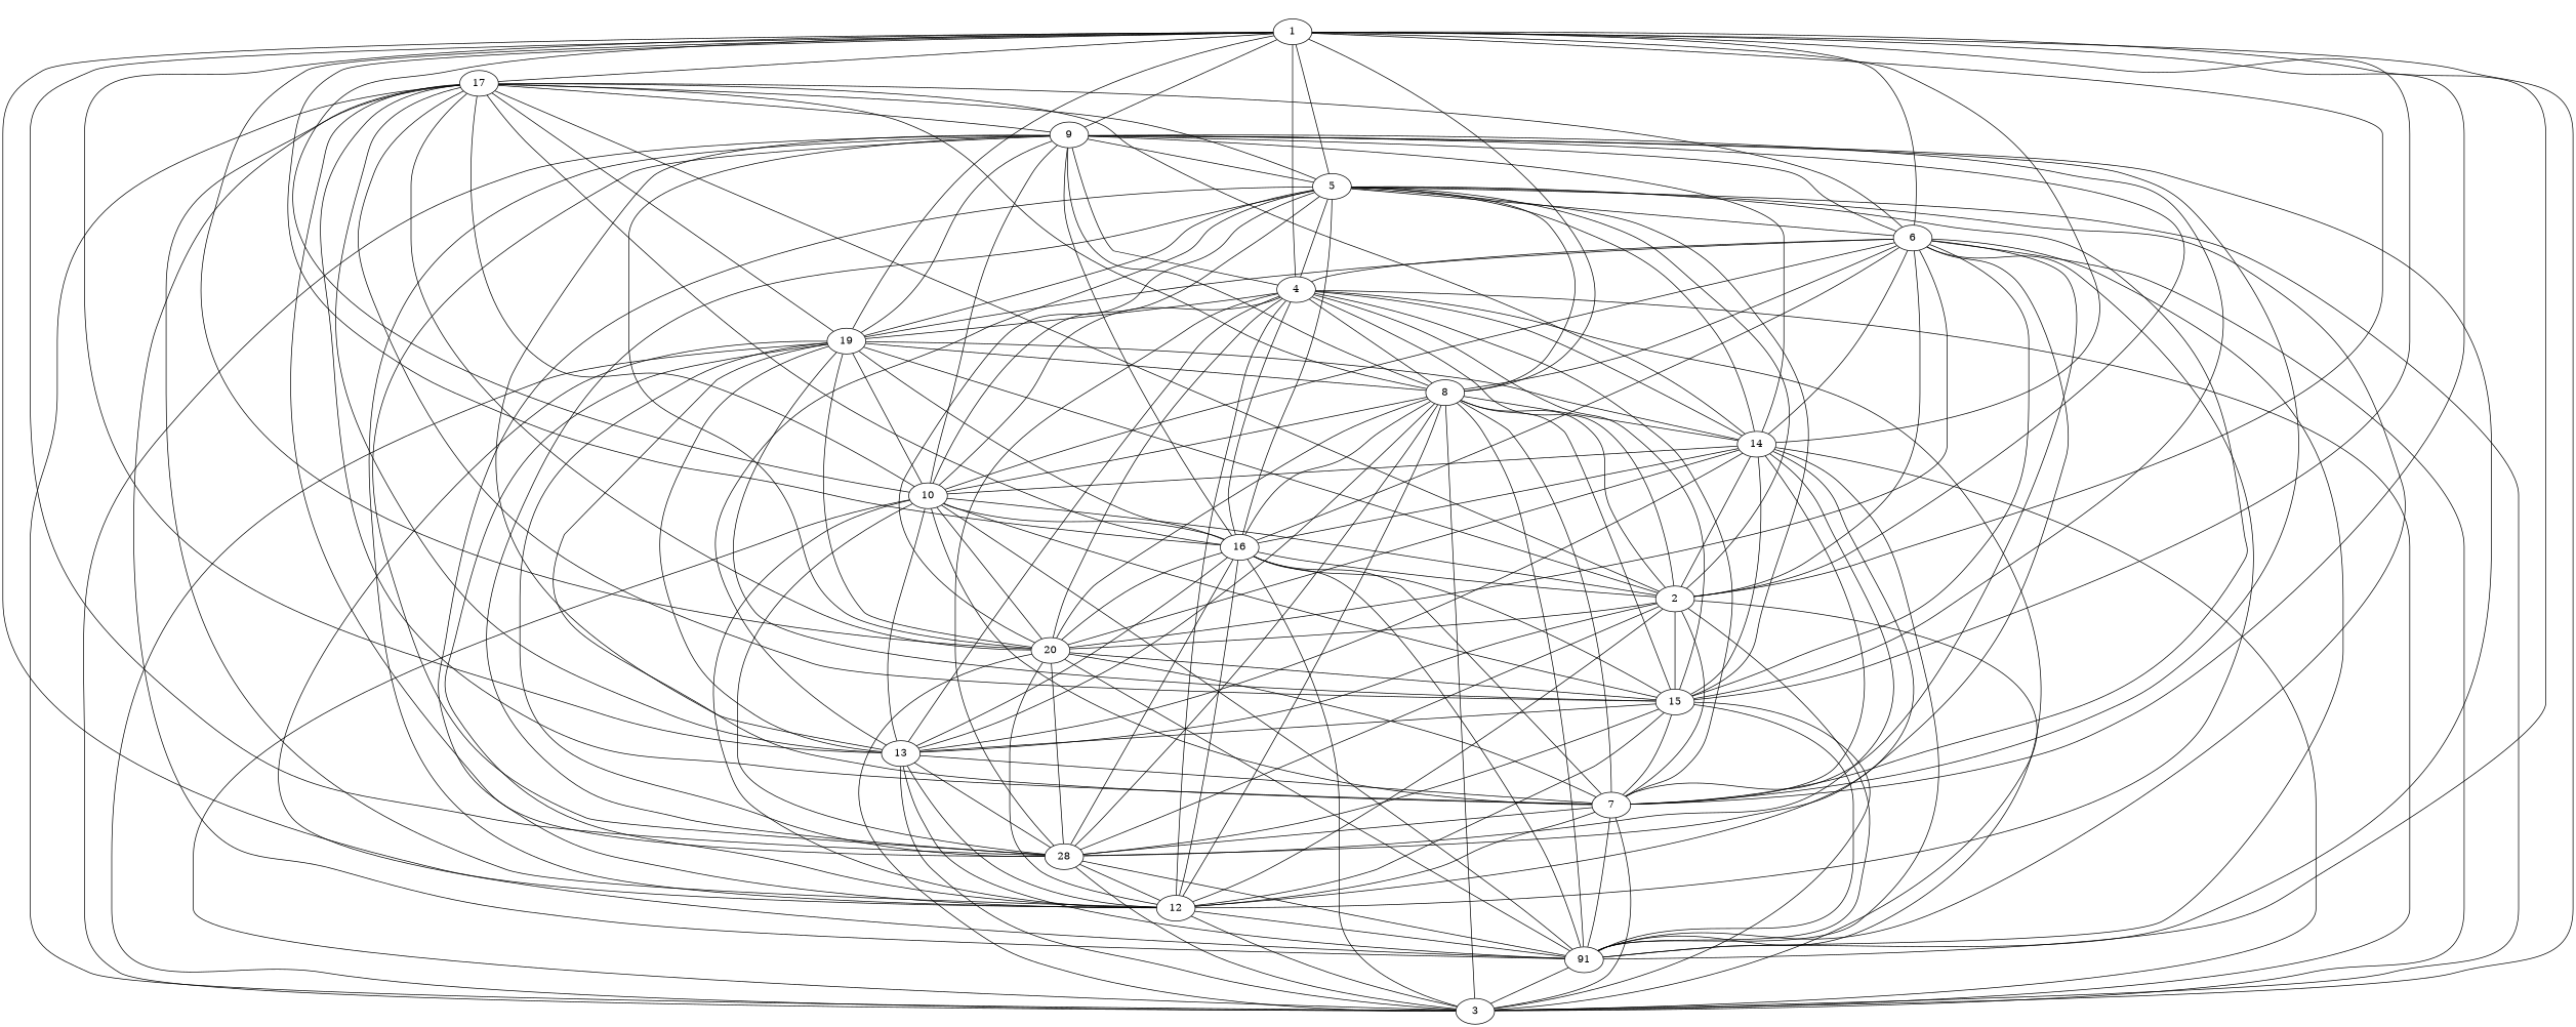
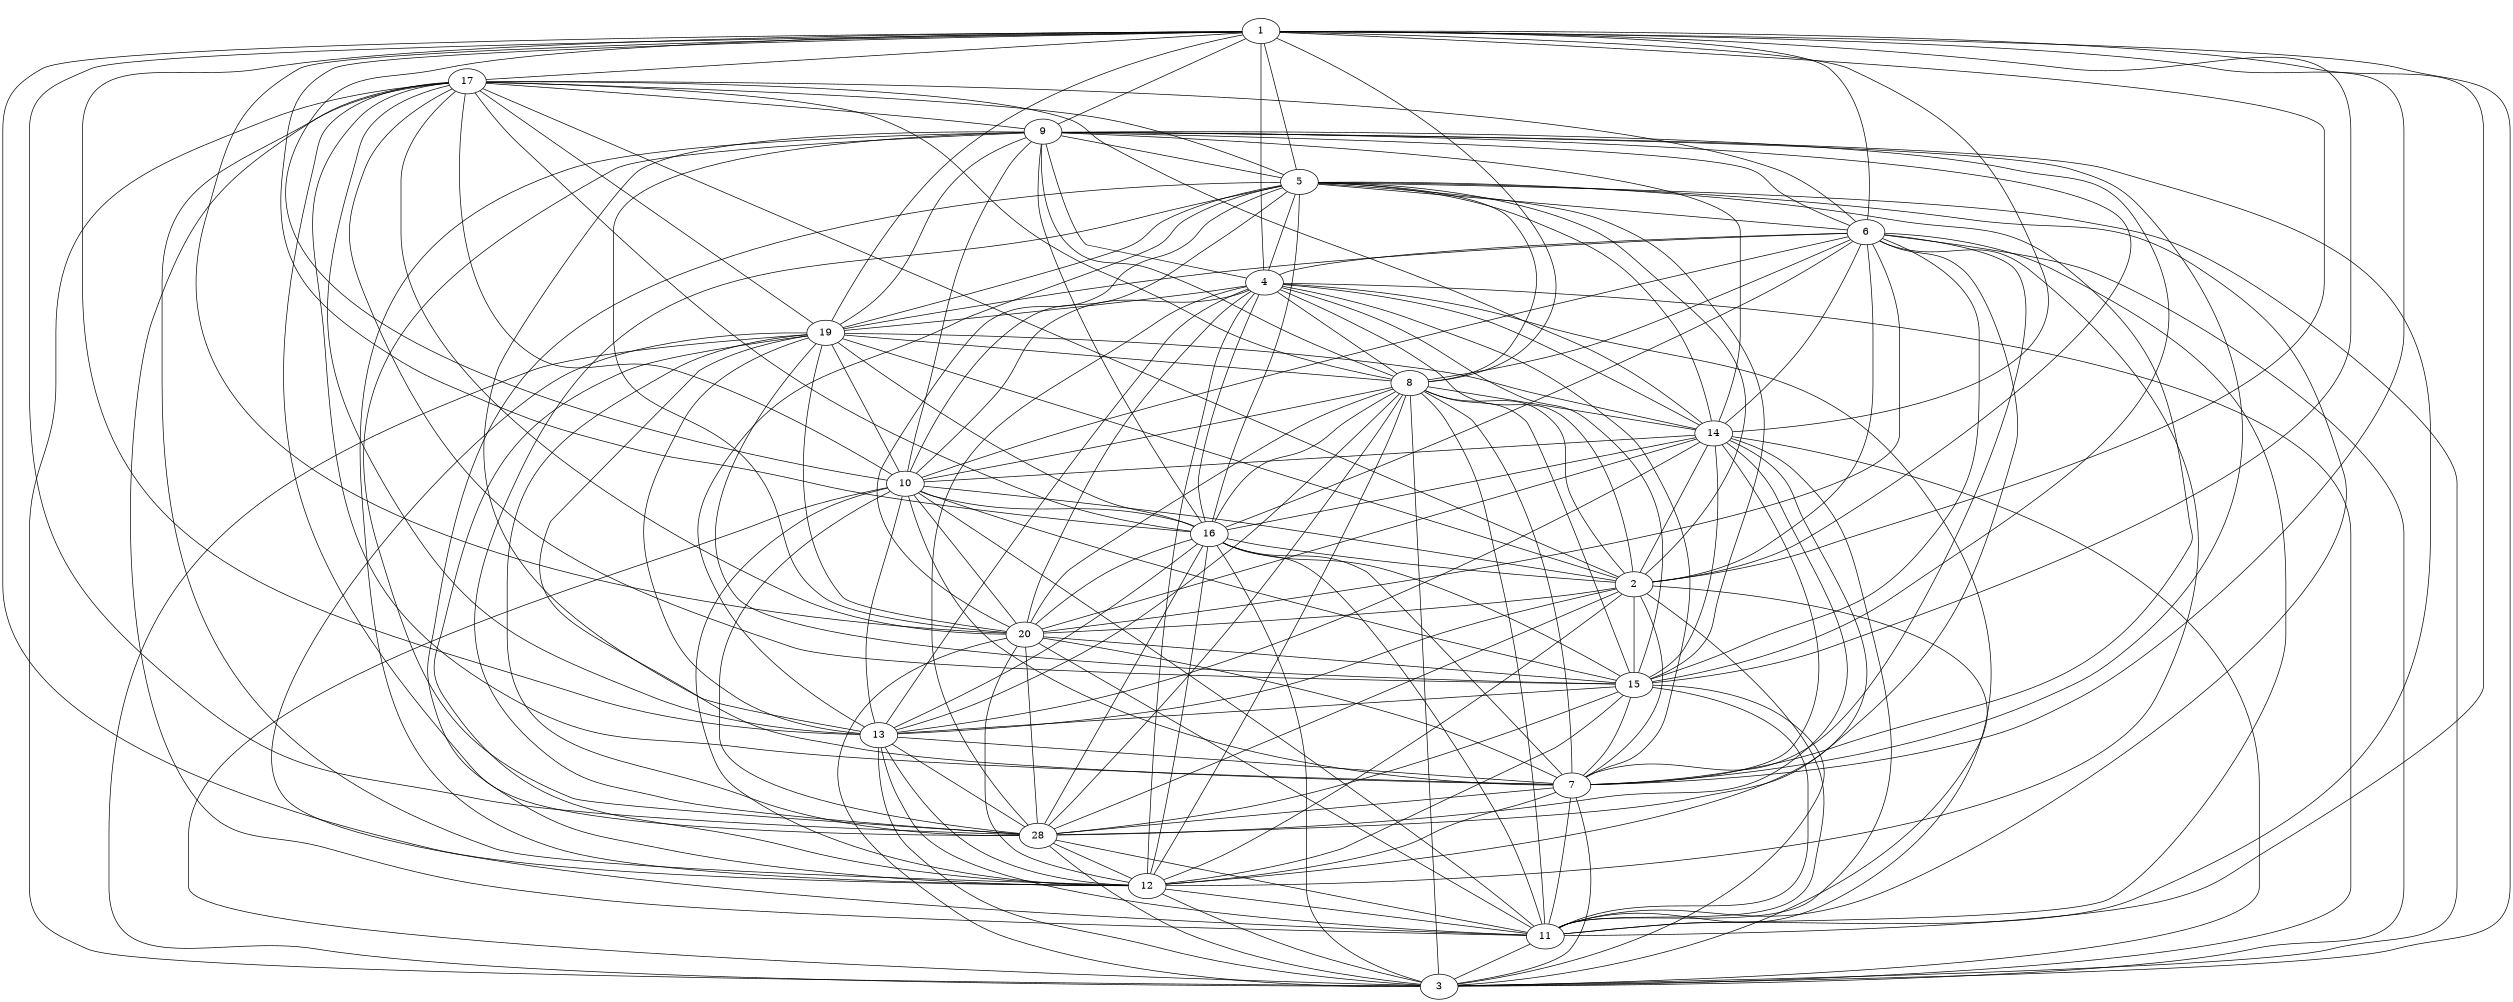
  graph {
    1
    17
    9
    5
    6
    12
    n7 [label=28]
    3
-   11 [label=91]
+   11
    7
    15
    2
    13
    16
    20
    14
    19
    8
    10
    4
    1 -- 17
    1 -- 9
    1 -- 5
    1 -- 6
    1 -- 12
    1 -- n7
    17 -- 9
    17 -- 5
    17 -- 12
    17 -- n7
    17 -- 3
    17 -- 11
    17 -- 7
    17 -- 15
    17 -- 2
    17 -- 13
    9 -- 5
    9 -- 6
    9 -- n7
    9 -- 11
    9 -- 15
    9 -- 2
    9 -- 13
    9 -- 16
    9 -- 20
    5 -- 6
    5 -- 12
    5 -- 3
    5 -- 11
    5 -- 2
    5 -- 13
    5 -- 14
    5 -- 19
    6 -- 17
    6 -- n7
    6 -- 11
    6 -- 15
    6 -- 2
    6 -- 16
    6 -- 20
    6 -- 19
    6 -- 8
    6 -- 10
    6 -- 4
    12 -- 9
    12 -- 6
    12 -- 3
    12 -- 11
    12 -- 20
    12 -- 14
    12 -- 8
    12 -- 10
    n7 -- 5
    n7 -- 12
    n7 -- 16
    n7 -- 10
    n7 -- 4
    3 -- 1
-   3 -- 9
    3 -- 6
    3 -- n7
    3 -- 7
    3 -- 15
    3 -- 2
    3 -- 16
    3 -- 20
    3 -- 14
    3 -- 19
    3 -- 8
    3 -- 10
    11 -- 1
    11 -- n7
    11 -- 3
    11 -- 7
    11 -- 2
    11 -- 13
    11 -- 16
    11 -- 19
    11 -- 10
    11 -- 4
    7 -- 1
    7 -- 9
    7 -- 5
    7 -- 6
    7 -- 12
    7 -- n7
    7 -- 2
    7 -- 20
    7 -- 14
    15 -- 1
    15 -- 5
    15 -- 12
    15 -- n7
    15 -- 11
    15 -- 7
    15 -- 2
    15 -- 13
    15 -- 16
    15 -- 14
    15 -- 8
    15 -- 10
    2 -- 1
    2 -- 12
    2 -- n7
    2 -- 20
    2 -- 19
    2 -- 10
    13 -- 1
    13 -- 12
    13 -- n7
    13 -- 3
    13 -- 7
    13 -- 2
    13 -- 16
    13 -- 14
    13 -- 19
    13 -- 10
    16 -- 1
    16 -- 17
    16 -- 5
    16 -- 12
    16 -- 7
    16 -- 2
    16 -- 19
    16 -- 4
    20 -- 1
    20 -- 17
    20 -- 5
    20 -- n7
    20 -- 11
    20 -- 15
    20 -- 16
    20 -- 14
    20 -- 10
    20 -- 4
    14 -- 1
    14 -- 17
    14 -- 9
    14 -- 6
    14 -- n7
    14 -- 11
    14 -- 2
    14 -- 16
    14 -- 10
    14 -- 4
    19 -- 1
    19 -- 17
    19 -- 9
    19 -- 12
    19 -- n7
    19 -- 7
    19 -- 15
    19 -- 20
    19 -- 14
    19 -- 8
    8 -- 1
    8 -- 17
    8 -- 9
    8 -- 5
    8 -- n7
    8 -- 11
    8 -- 7
    8 -- 2
    8 -- 13
    8 -- 16
    8 -- 20
    8 -- 14
    8 -- 4
    10 -- 1
    10 -- 17
    10 -- 9
    10 -- 5
    10 -- 7
    10 -- 16
    10 -- 19
    10 -- 8
    10 -- 4
    4 -- 1
    4 -- 9
    4 -- 5
    4 -- 12
    4 -- 3
    4 -- 7
    4 -- 15
    4 -- 2
    4 -- 13
    4 -- 19
  }
